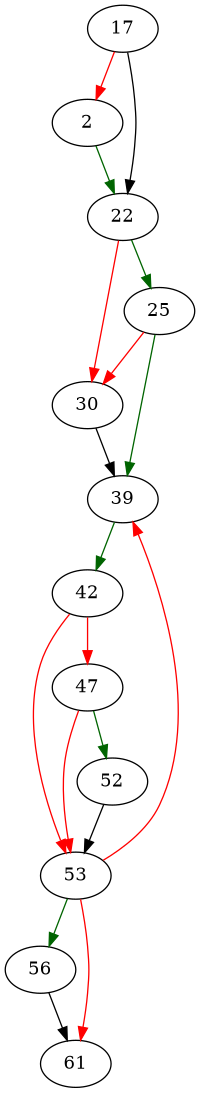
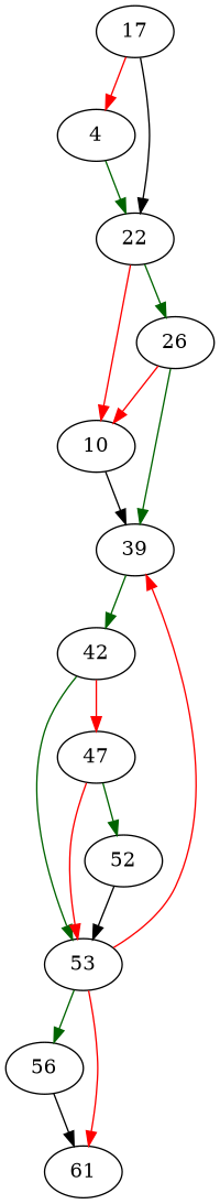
  strict digraph {
    edge [color=darkgreen cond=true]
-   4 [entry=true label=2]
+   4 [entry=true]
    22
-   25
-   30
+   25 [label=26]
+   30 [label=10]
    17
    39
    42
    53
    47
    56
    61
    52
    4 -> 22
    22 -> 25
    22 -> 30 [color=red cond=false]
    25 -> 30 [color=red cond=false]
    25 -> 39
    30 -> 39 [color="" cond=""]
    17 -> 4 [color=red cond=false]
    17 -> 22 [color="" cond=""]
    39 -> 42
-   42 -> 53 [color=red]
+   42 -> 53
    42 -> 47 [color=red cond=false]
    53 -> 39 [color=red cond=false]
    53 -> 56
    53 -> 61 [color=red cond=false]
    47 -> 53 [color=red cond=false]
    47 -> 52
    56 -> 61 [color="" cond=""]
    52 -> 53 [color="" cond=""]
  }
